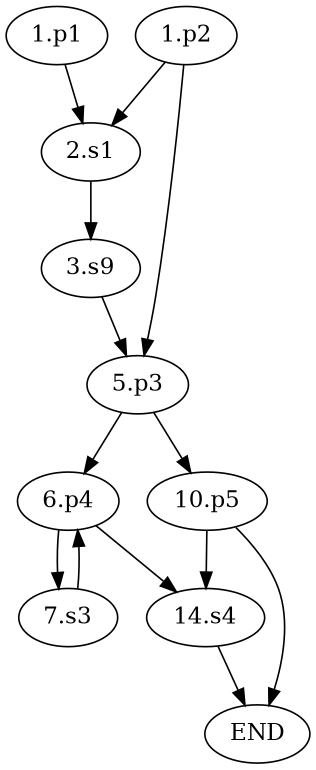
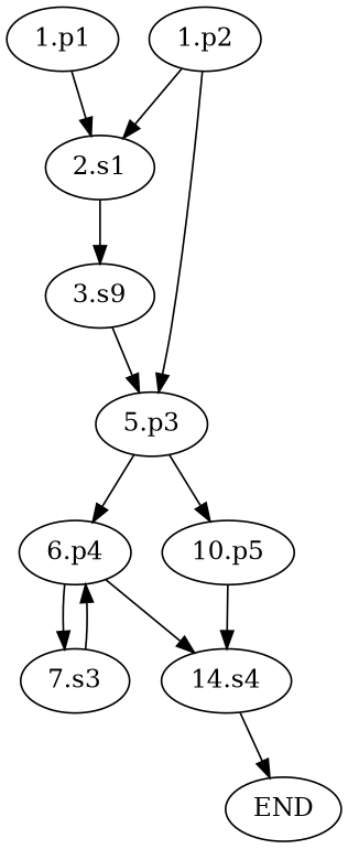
  digraph {
    "1.p1"
    "2.s1"
    "1.p2"
    "5.p3"
    n5 [label="3.s9"]
    "6.p4"
    "10.p5"
    "7.s3"
    "14.s4"
    END
    "1.p1" -> "2.s1"
    "2.s1" -> n5
    "1.p2" -> "2.s1"
    "1.p2" -> "5.p3"
    "5.p3" -> "6.p4"
    "5.p3" -> "10.p5"
    n5 -> "5.p3"
    "6.p4" -> "7.s3"
    "6.p4" -> "14.s4"
    "10.p5" -> "14.s4"
-   "10.p5" -> END
    "7.s3" -> "6.p4"
    "14.s4" -> END
  }
